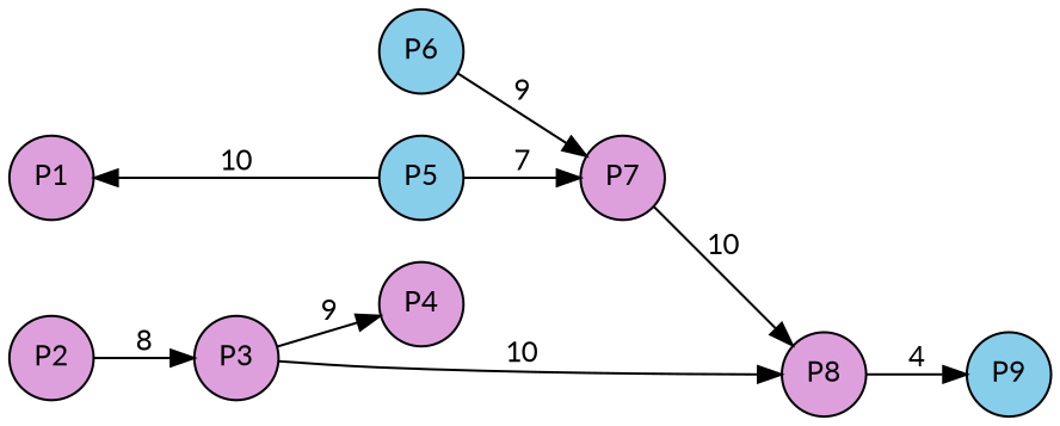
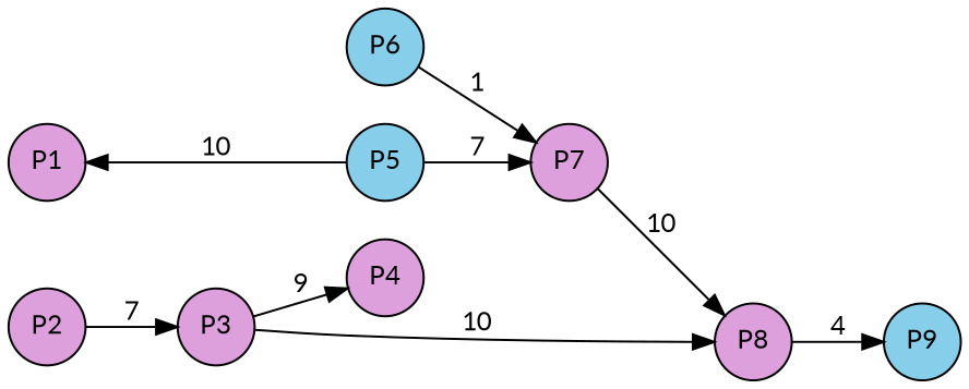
  digraph {
    fontname=Lato
    rankdir=LR
    splines=true
    node [fillcolor=plum fixedsize=true fontcolor=black fontname=Lato fontsize=12 margin=0 shape=circle style=filled]
    edge [fontcolor=black fontname=Lato fontsize=12 margin=0]
    n1 [label=P1 width=0.5]
    n2 [label=P2 width=0.5]
    n3 [label=P3 width=0.5]
    n4 [label=P4 width=0.5]
    n5 [fillcolor=skyblue label=P5 width=0.5]
    n6 [fillcolor=skyblue label=P6 width=0.5]
    n7 [label=P7 width=0.5]
    n8 [label=P8 width=0.5]
    n9 [fillcolor=skyblue label=P9 width=0.5]
    subgraph sub_1 {
      rank=same
      n1
      n2
    }
    subgraph sub_2 {
      rank=same
      n3
    }
    subgraph sub_3 {
      rank=same
      n4
      n5
      n6
    }
    subgraph sub_4 {
      rank=same
      n7
    }
    subgraph sub_5 {
      rank=same
      n8
    }
    subgraph sub_6 {
      rank=same
      n9
    }
-   n2 -> n3 [label=8]
+   n2 -> n3 [label=7]
    n3 -> n4 [label=9]
    n3 -> n8 [label=10]
    n5 -> n1 [label=10]
    n5 -> n7 [label=7]
-   n6 -> n7 [label=9]
+   n6 -> n7 [label=1]
    n7 -> n8 [label=10]
    n8 -> n9 [label=4]
  }
